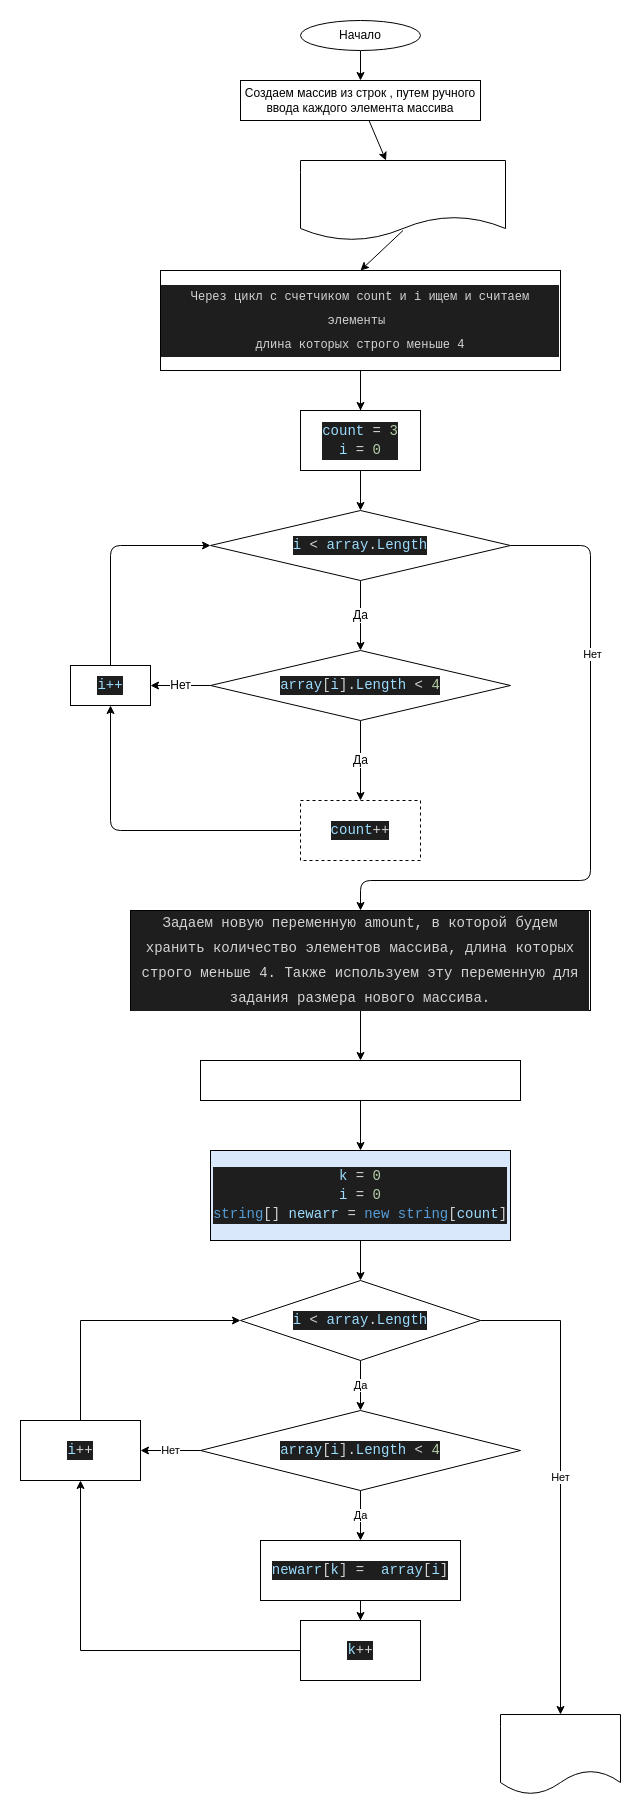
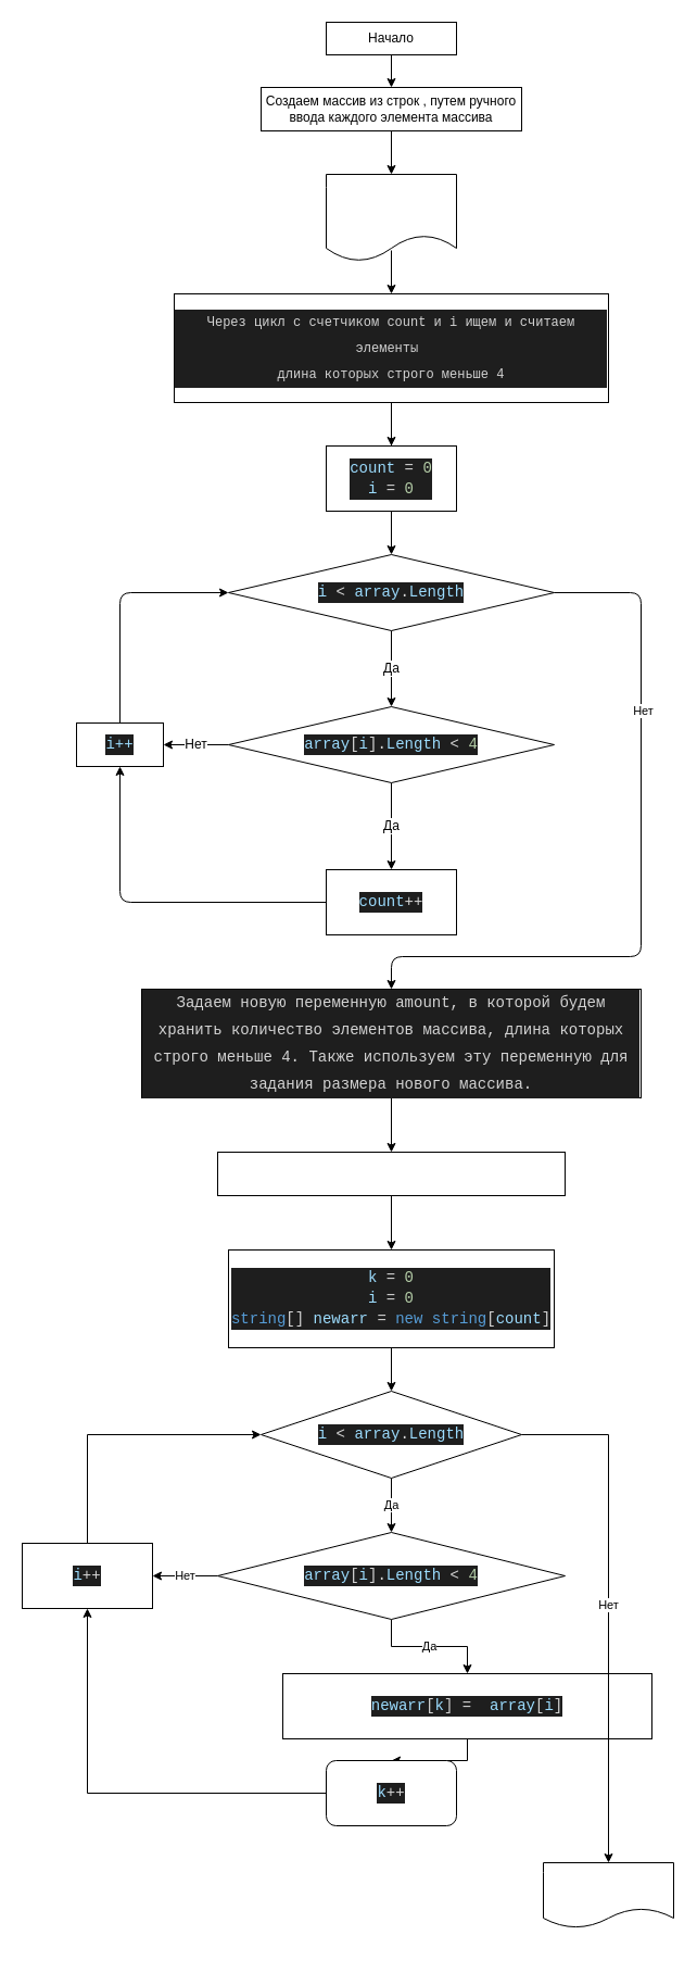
  <mxCell id="0" />
  <mxCell id="1" parent="0" />
  <mxCell id="2" value="" style="edgeStyle=none;html=1;" parent="1" source="3" target="5" edge="1"><mxGeometry relative="1" as="geometry" /></mxCell>
- <mxCell id="3" value="Начало" style="ellipse;whiteSpace=wrap;html=1;" parent="1" vertex="1"><mxGeometry x="300" y="20" width="120" height="30" as="geometry" /></mxCell>
+ <mxCell id="3" value="Начало" style="whiteSpace=wrap;html=1;rounded=0;" parent="1" vertex="1"><mxGeometry x="300" y="20" width="120" height="30" as="geometry" /></mxCell>
  <mxCell id="4" value="" style="edgeStyle=none;html=1;fontSize=14;fontColor=#FFFFFF;" parent="1" source="5" target="27" edge="1"><mxGeometry relative="1" as="geometry" /></mxCell>
  <mxCell id="5" value="Создаем массив из строк , путем ручного ввода каждого элемента массива" style="rounded=0;whiteSpace=wrap;html=1;" parent="1" vertex="1"><mxGeometry x="240" y="80" width="240" height="40" as="geometry" /></mxCell>
  <mxCell id="6" value="" style="edgeStyle=none;html=1;fontSize=12;fontColor=#FFFFFF;" parent="1" source="8" target="12" edge="1"><mxGeometry relative="1" as="geometry" /></mxCell>
  <mxCell id="7" value="" style="edgeStyle=orthogonalEdgeStyle;rounded=0;orthogonalLoop=1;jettySize=auto;html=1;fontColor=#000000;" parent="1" source="8" target="28" edge="1"><mxGeometry relative="1" as="geometry" /></mxCell>
  <mxCell id="8" value="&lt;div style=&quot;color: rgb(212 , 212 , 212) ; background-color: rgb(30 , 30 , 30) ; font-family: &amp;quot;consolas&amp;quot; , &amp;quot;courier new&amp;quot; , monospace ; line-height: 24px&quot;&gt;&lt;div style=&quot;line-height: 24px&quot;&gt;Через цикл с счетчиком count и i ищем и считаем элементы&amp;nbsp;&lt;/div&gt;&lt;div style=&quot;line-height: 24px&quot;&gt;длина которых строго меньше 4&lt;/div&gt;&lt;/div&gt;" style="rounded=0;whiteSpace=wrap;html=1;" parent="1" vertex="1"><mxGeometry x="160" y="270" width="400" height="100" as="geometry" /></mxCell>
  <mxCell id="9" value="Да" style="edgeStyle=none;html=1;fontSize=12;fontColor=#000000;" parent="1" source="12" target="15" edge="1"><mxGeometry relative="1" as="geometry"><Array as="points" /></mxGeometry></mxCell>
  <mxCell id="10" style="edgeStyle=none;html=1;exitX=1;exitY=0.5;exitDx=0;exitDy=0;entryX=0.5;entryY=0;entryDx=0;entryDy=0;fontSize=12;fontColor=#FFFFFF;" parent="1" source="12" target="21" edge="1"><mxGeometry relative="1" as="geometry"><Array as="points"><mxPoint x="590" y="545" /><mxPoint x="590" y="880" /><mxPoint x="360" y="880" /></Array></mxGeometry></mxCell>
  <mxCell id="11" value="Нет" style="edgeLabel;html=1;align=center;verticalAlign=middle;resizable=0;points=[];fontColor=#000000;" parent="10" vertex="1" connectable="0"><mxGeometry x="-0.443" y="1" relative="1" as="geometry"><mxPoint as="offset" /></mxGeometry></mxCell>
  <mxCell id="12" value="&lt;div style=&quot;color: rgb(212, 212, 212); background-color: rgb(30, 30, 30); font-family: Consolas, &amp;quot;Courier New&amp;quot;, monospace; font-size: 14px; line-height: 19px;&quot;&gt;&lt;span style=&quot;color: #9cdcfe;&quot;&gt;i&lt;/span&gt; &amp;lt; &lt;span style=&quot;color: #9cdcfe;&quot;&gt;array&lt;/span&gt;.&lt;span style=&quot;color: #9cdcfe;&quot;&gt;Length&lt;/span&gt;&lt;/div&gt;" style="rhombus;whiteSpace=wrap;html=1;labelBackgroundColor=none;fontSize=12;fontColor=#FFFFFF;" parent="1" vertex="1"><mxGeometry x="210" y="510" width="300" height="70" as="geometry" /></mxCell>
  <mxCell id="13" value="Да" style="edgeStyle=none;html=1;fontSize=12;fontColor=#000000;" parent="1" source="15" target="17" edge="1"><mxGeometry relative="1" as="geometry" /></mxCell>
  <mxCell id="14" value="Нет" style="edgeStyle=none;html=1;fontSize=12;fontColor=#000000;" parent="1" source="15" target="19" edge="1"><mxGeometry relative="1" as="geometry" /></mxCell>
  <mxCell id="15" value="&lt;div style=&quot;color: rgb(212, 212, 212); background-color: rgb(30, 30, 30); font-family: Consolas, &amp;quot;Courier New&amp;quot;, monospace; font-size: 14px; line-height: 19px;&quot;&gt;&lt;span style=&quot;color: #9cdcfe;&quot;&gt;array&lt;/span&gt;[&lt;span style=&quot;color: #9cdcfe;&quot;&gt;i&lt;/span&gt;].&lt;span style=&quot;color: #9cdcfe;&quot;&gt;Length&lt;/span&gt; &amp;lt; &lt;span style=&quot;color: #b5cea8;&quot;&gt;4&lt;/span&gt;&lt;/div&gt;" style="rhombus;whiteSpace=wrap;html=1;labelBackgroundColor=none;fontSize=12;fontColor=#FFFFFF;" parent="1" vertex="1"><mxGeometry x="210" y="650" width="300" height="70" as="geometry" /></mxCell>
  <mxCell id="16" style="edgeStyle=none;html=1;exitX=0;exitY=0.5;exitDx=0;exitDy=0;entryX=0.5;entryY=1;entryDx=0;entryDy=0;fontSize=12;fontColor=#FFFFFF;" parent="1" source="17" target="19" edge="1"><mxGeometry relative="1" as="geometry"><Array as="points"><mxPoint x="110" y="830" /></Array></mxGeometry></mxCell>
- <mxCell id="17" value="&lt;div style=&quot;color: rgb(212, 212, 212); background-color: rgb(30, 30, 30); font-family: Consolas, &amp;quot;Courier New&amp;quot;, monospace; font-size: 14px; line-height: 19px;&quot;&gt;&lt;span style=&quot;color: #9cdcfe;&quot;&gt;count&lt;/span&gt;++&lt;/div&gt;" style="rounded=0;whiteSpace=wrap;html=1;labelBackgroundColor=none;fontSize=12;fontColor=#FFFFFF;dashed=1;" parent="1" vertex="1"><mxGeometry x="300" y="800" width="120" height="60" as="geometry" /></mxCell>
+ <mxCell id="17" value="&lt;div style=&quot;color: rgb(212, 212, 212); background-color: rgb(30, 30, 30); font-family: Consolas, &amp;quot;Courier New&amp;quot;, monospace; font-size: 14px; line-height: 19px;&quot;&gt;&lt;span style=&quot;color: #9cdcfe;&quot;&gt;count&lt;/span&gt;++&lt;/div&gt;" style="rounded=0;whiteSpace=wrap;html=1;labelBackgroundColor=none;fontSize=12;fontColor=#FFFFFF;" parent="1" vertex="1"><mxGeometry x="300" y="800" width="120" height="60" as="geometry" /></mxCell>
  <mxCell id="18" style="edgeStyle=none;html=1;exitX=0.5;exitY=0;exitDx=0;exitDy=0;entryX=0;entryY=0.5;entryDx=0;entryDy=0;fontSize=12;fontColor=#FFFFFF;" parent="1" source="19" target="12" edge="1"><mxGeometry relative="1" as="geometry"><Array as="points"><mxPoint x="110" y="545" /></Array></mxGeometry></mxCell>
  <mxCell id="19" value="&lt;div style=&quot;background-color: rgb(30, 30, 30); font-family: Consolas, &amp;quot;Courier New&amp;quot;, monospace; font-size: 14px; line-height: 19px;&quot;&gt;&lt;font color=&quot;#9cdcfe&quot;&gt;i++&lt;/font&gt;&lt;/div&gt;" style="rounded=0;whiteSpace=wrap;html=1;labelBackgroundColor=none;fontSize=12;fontColor=#FFFFFF;" parent="1" vertex="1"><mxGeometry x="70" y="665" width="80" height="40" as="geometry" /></mxCell>
  <mxCell id="20" value="" style="edgeStyle=none;html=1;fontSize=12;fontColor=#FFFFFF;" parent="1" source="21" target="23" edge="1"><mxGeometry relative="1" as="geometry" /></mxCell>
  <mxCell id="21" value="&lt;div style=&quot;color: rgb(212 , 212 , 212) ; background-color: rgb(30 , 30 , 30) ; font-family: &amp;quot;consolas&amp;quot; , &amp;quot;courier new&amp;quot; , monospace ; line-height: 24px&quot;&gt;&lt;font style=&quot;font-size: 14px&quot;&gt;Задаем новую переменную amount, в которой будем хранить количество элементов массива, длина которых строго меньше 4. Также используем эту переменную для задания размера нового массива.&lt;/font&gt;&lt;/div&gt;" style="rounded=0;whiteSpace=wrap;html=1;labelBackgroundColor=none;fontSize=12;fontColor=#FFFFFF;" parent="1" vertex="1"><mxGeometry x="130" y="910" width="460" height="100" as="geometry" /></mxCell>
  <mxCell id="22" value="" style="edgeStyle=none;html=1;fontSize=14;fontColor=#FFFFFF;" parent="1" source="23" target="25" edge="1"><mxGeometry relative="1" as="geometry" /></mxCell>
  <mxCell id="23" value="Задаем новый массив строк , в который будем выводит необходимые элементы." style="rounded=0;whiteSpace=wrap;html=1;labelBackgroundColor=none;fontSize=12;fontColor=#FFFFFF;" parent="1" vertex="1"><mxGeometry x="200" y="1060" width="320" height="40" as="geometry" /></mxCell>
  <mxCell id="24" value="" style="edgeStyle=orthogonalEdgeStyle;rounded=0;orthogonalLoop=1;jettySize=auto;html=1;fontColor=#000000;" parent="1" source="25" target="30" edge="1"><mxGeometry relative="1" as="geometry" /></mxCell>
- <mxCell id="25" value="&lt;div style=&quot;color: rgb(212 , 212 , 212) ; background-color: rgb(30 , 30 , 30) ; font-family: &amp;quot;consolas&amp;quot; , &amp;quot;courier new&amp;quot; , monospace ; line-height: 24px&quot;&gt;&lt;div style=&quot;line-height: 24px&quot;&gt;&lt;div style=&quot;font-family: Consolas, &amp;quot;Courier New&amp;quot;, monospace; font-size: 14px; line-height: 19px;&quot;&gt;&lt;span style=&quot;color: #9cdcfe;&quot;&gt;k&lt;/span&gt; = &lt;span style=&quot;color: #b5cea8;&quot;&gt;0&lt;/span&gt;&lt;/div&gt;&lt;div style=&quot;font-family: Consolas, &amp;quot;Courier New&amp;quot;, monospace; font-size: 14px; line-height: 19px;&quot;&gt;&lt;div style=&quot;line-height: 19px;&quot;&gt;&lt;span style=&quot;color: #9cdcfe;&quot;&gt;i&lt;/span&gt; = &lt;span style=&quot;color: #b5cea8;&quot;&gt;0&lt;/span&gt;&lt;/div&gt;&lt;div style=&quot;line-height: 19px;&quot;&gt;&lt;div style=&quot;line-height: 19px;&quot;&gt;&lt;span style=&quot;color: #569cd6;&quot;&gt;string&lt;/span&gt;[] &lt;span style=&quot;color: #9cdcfe;&quot;&gt;newarr&lt;/span&gt; = &lt;span style=&quot;color: #569cd6;&quot;&gt;new&lt;/span&gt; &lt;span style=&quot;color: #569cd6;&quot;&gt;string&lt;/span&gt;[&lt;span style=&quot;color: #9cdcfe;&quot;&gt;count&lt;/span&gt;]&lt;/div&gt;&lt;/div&gt;&lt;/div&gt;&lt;/div&gt;&lt;/div&gt;" style="rounded=0;whiteSpace=wrap;html=1;fillColor=#dae8fc;" parent="1" vertex="1"><mxGeometry x="210" y="1150" width="300" height="90" as="geometry" /></mxCell>
- <mxCell id="26" value="&lt;span&gt;newArray&lt;/span&gt;" style="shape=document;whiteSpace=wrap;html=1;boundedLbl=1;labelBackgroundColor=none;fontSize=14;fontColor=#FFFFFF;" parent="1" vertex="1"><mxGeometry x="500" y="1714" width="120" height="80" as="geometry" /></mxCell>
- <mxCell id="27" value="arr" style="shape=document;whiteSpace=wrap;html=1;boundedLbl=1;labelBackgroundColor=none;fontSize=14;fontColor=#FFFFFF;" parent="1" vertex="1"><mxGeometry x="300" y="160" width="205" height="80" as="geometry" /></mxCell>
- <mxCell id="28" value="&lt;div style=&quot;color: rgb(212, 212, 212); background-color: rgb(30, 30, 30); font-family: Consolas, &amp;quot;Courier New&amp;quot;, monospace; font-size: 14px; line-height: 19px;&quot;&gt;&lt;span style=&quot;color: #9cdcfe;&quot;&gt;count&lt;/span&gt; = &lt;span style=&quot;color: #b5cea8;&quot;&gt;3&lt;/span&gt;&lt;/div&gt;&lt;div style=&quot;color: rgb(212, 212, 212); background-color: rgb(30, 30, 30); font-family: Consolas, &amp;quot;Courier New&amp;quot;, monospace; font-size: 14px; line-height: 19px;&quot;&gt;&lt;div style=&quot;line-height: 19px;&quot;&gt;&lt;span style=&quot;color: #9cdcfe;&quot;&gt;i&lt;/span&gt; = &lt;span style=&quot;color: #b5cea8;&quot;&gt;0&lt;/span&gt;&lt;/div&gt;&lt;/div&gt;" style="whiteSpace=wrap;html=1;rounded=0;" parent="1" vertex="1"><mxGeometry x="300" y="410" width="120" height="60" as="geometry" /></mxCell>
+ <mxCell id="25" value="&lt;div style=&quot;color: rgb(212 , 212 , 212) ; background-color: rgb(30 , 30 , 30) ; font-family: &amp;quot;consolas&amp;quot; , &amp;quot;courier new&amp;quot; , monospace ; line-height: 24px&quot;&gt;&lt;div style=&quot;line-height: 24px&quot;&gt;&lt;div style=&quot;font-family: Consolas, &amp;quot;Courier New&amp;quot;, monospace; font-size: 14px; line-height: 19px;&quot;&gt;&lt;span style=&quot;color: #9cdcfe;&quot;&gt;k&lt;/span&gt; = &lt;span style=&quot;color: #b5cea8;&quot;&gt;0&lt;/span&gt;&lt;/div&gt;&lt;div style=&quot;font-family: Consolas, &amp;quot;Courier New&amp;quot;, monospace; font-size: 14px; line-height: 19px;&quot;&gt;&lt;div style=&quot;line-height: 19px;&quot;&gt;&lt;span style=&quot;color: #9cdcfe;&quot;&gt;i&lt;/span&gt; = &lt;span style=&quot;color: #b5cea8;&quot;&gt;0&lt;/span&gt;&lt;/div&gt;&lt;div style=&quot;line-height: 19px;&quot;&gt;&lt;div style=&quot;line-height: 19px;&quot;&gt;&lt;span style=&quot;color: #569cd6;&quot;&gt;string&lt;/span&gt;[] &lt;span style=&quot;color: #9cdcfe;&quot;&gt;newarr&lt;/span&gt; = &lt;span style=&quot;color: #569cd6;&quot;&gt;new&lt;/span&gt; &lt;span style=&quot;color: #569cd6;&quot;&gt;string&lt;/span&gt;[&lt;span style=&quot;color: #9cdcfe;&quot;&gt;count&lt;/span&gt;]&lt;/div&gt;&lt;/div&gt;&lt;/div&gt;&lt;/div&gt;&lt;/div&gt;" style="rounded=0;whiteSpace=wrap;html=1;" parent="1" vertex="1"><mxGeometry x="210" y="1150" width="300" height="90" as="geometry" /></mxCell>
+ <mxCell id="26" value="&lt;span&gt;newArray&lt;/span&gt;" style="shape=document;whiteSpace=wrap;html=1;boundedLbl=1;labelBackgroundColor=none;fontSize=14;fontColor=#FFFFFF;" parent="1" vertex="1"><mxGeometry x="500" y="1714" width="120" height="60" as="geometry" /></mxCell>
+ <mxCell id="27" value="arr" style="shape=document;whiteSpace=wrap;html=1;boundedLbl=1;labelBackgroundColor=none;fontSize=14;fontColor=#FFFFFF;" parent="1" vertex="1"><mxGeometry x="300" y="160" width="120" height="80" as="geometry" /></mxCell>
+ <mxCell id="28" value="&lt;div style=&quot;color: rgb(212, 212, 212); background-color: rgb(30, 30, 30); font-family: Consolas, &amp;quot;Courier New&amp;quot;, monospace; font-size: 14px; line-height: 19px;&quot;&gt;&lt;span style=&quot;color: #9cdcfe;&quot;&gt;count&lt;/span&gt; = &lt;span style=&quot;color: #b5cea8;&quot;&gt;0&lt;/span&gt;&lt;/div&gt;&lt;div style=&quot;color: rgb(212, 212, 212); background-color: rgb(30, 30, 30); font-family: Consolas, &amp;quot;Courier New&amp;quot;, monospace; font-size: 14px; line-height: 19px;&quot;&gt;&lt;div style=&quot;line-height: 19px;&quot;&gt;&lt;span style=&quot;color: #9cdcfe;&quot;&gt;i&lt;/span&gt; = &lt;span style=&quot;color: #b5cea8;&quot;&gt;0&lt;/span&gt;&lt;/div&gt;&lt;/div&gt;" style="whiteSpace=wrap;html=1;rounded=0;" parent="1" vertex="1"><mxGeometry x="300" y="410" width="120" height="60" as="geometry" /></mxCell>
  <mxCell id="29" value="Да" style="edgeStyle=orthogonalEdgeStyle;rounded=0;orthogonalLoop=1;jettySize=auto;html=1;fontColor=#000000;" parent="1" source="30" target="33" edge="1"><mxGeometry relative="1" as="geometry" /></mxCell>
  <mxCell id="30" value="&lt;div style=&quot;color: rgb(212, 212, 212); background-color: rgb(30, 30, 30); font-family: Consolas, &amp;quot;Courier New&amp;quot;, monospace; font-size: 14px; line-height: 19px;&quot;&gt;&lt;span style=&quot;color: #9cdcfe;&quot;&gt;i&lt;/span&gt; &amp;lt; &lt;span style=&quot;color: #9cdcfe;&quot;&gt;array&lt;/span&gt;.&lt;span style=&quot;color: #9cdcfe;&quot;&gt;Length&lt;/span&gt;&lt;/div&gt;" style="rhombus;whiteSpace=wrap;html=1;rounded=0;" parent="1" vertex="1"><mxGeometry x="240" y="1280" width="240" height="80" as="geometry" /></mxCell>
  <mxCell id="31" value="Да" style="edgeStyle=orthogonalEdgeStyle;rounded=0;orthogonalLoop=1;jettySize=auto;html=1;fontColor=#000000;" parent="1" source="33" target="35" edge="1"><mxGeometry relative="1" as="geometry" /></mxCell>
  <mxCell id="32" value="Нет" style="edgeStyle=orthogonalEdgeStyle;rounded=0;orthogonalLoop=1;jettySize=auto;html=1;fontColor=#000000;" parent="1" source="33" target="37" edge="1"><mxGeometry relative="1" as="geometry" /></mxCell>
  <mxCell id="33" value="&lt;div style=&quot;color: rgb(212, 212, 212); background-color: rgb(30, 30, 30); font-family: Consolas, &amp;quot;Courier New&amp;quot;, monospace; font-size: 14px; line-height: 19px;&quot;&gt;&lt;span style=&quot;color: #9cdcfe;&quot;&gt;array&lt;/span&gt;[&lt;span style=&quot;color: #9cdcfe;&quot;&gt;i&lt;/span&gt;].&lt;span style=&quot;color: #9cdcfe;&quot;&gt;Length&lt;/span&gt; &amp;lt; &lt;span style=&quot;color: #b5cea8;&quot;&gt;4&lt;/span&gt;&lt;/div&gt;" style="rhombus;whiteSpace=wrap;html=1;rounded=0;" parent="1" vertex="1"><mxGeometry x="200" y="1410" width="320" height="80" as="geometry" /></mxCell>
  <mxCell id="34" value="" style="edgeStyle=orthogonalEdgeStyle;rounded=0;orthogonalLoop=1;jettySize=auto;html=1;fontColor=#000000;" parent="1" source="35" target="36" edge="1"><mxGeometry relative="1" as="geometry" /></mxCell>
- <mxCell id="35" value="&lt;div style=&quot;color: rgb(212, 212, 212); background-color: rgb(30, 30, 30); font-family: Consolas, &amp;quot;Courier New&amp;quot;, monospace; font-size: 14px; line-height: 19px;&quot;&gt;&lt;span style=&quot;color: #9cdcfe;&quot;&gt;newarr&lt;/span&gt;[&lt;span style=&quot;color: #9cdcfe;&quot;&gt;k&lt;/span&gt;] = &amp;nbsp;&lt;span style=&quot;color: #9cdcfe;&quot;&gt;array&lt;/span&gt;[&lt;span style=&quot;color: #9cdcfe;&quot;&gt;i&lt;/span&gt;]&lt;/div&gt;" style="whiteSpace=wrap;html=1;rounded=0;" parent="1" vertex="1"><mxGeometry x="260" y="1540" width="200" height="60" as="geometry" /></mxCell>
- <mxCell id="36" value="&lt;div style=&quot;color: rgb(212, 212, 212); background-color: rgb(30, 30, 30); font-family: Consolas, &amp;quot;Courier New&amp;quot;, monospace; font-size: 14px; line-height: 19px;&quot;&gt;&lt;span style=&quot;color: #9cdcfe;&quot;&gt;k&lt;/span&gt;++&lt;/div&gt;" style="whiteSpace=wrap;html=1;rounded=0;" parent="1" vertex="1"><mxGeometry x="300" y="1620" width="120" height="60" as="geometry" /></mxCell>
+ <mxCell id="35" value="&lt;div style=&quot;color: rgb(212, 212, 212); background-color: rgb(30, 30, 30); font-family: Consolas, &amp;quot;Courier New&amp;quot;, monospace; font-size: 14px; line-height: 19px;&quot;&gt;&lt;span style=&quot;color: #9cdcfe;&quot;&gt;newarr&lt;/span&gt;[&lt;span style=&quot;color: #9cdcfe;&quot;&gt;k&lt;/span&gt;] = &amp;nbsp;&lt;span style=&quot;color: #9cdcfe;&quot;&gt;array&lt;/span&gt;[&lt;span style=&quot;color: #9cdcfe;&quot;&gt;i&lt;/span&gt;]&lt;/div&gt;" style="whiteSpace=wrap;html=1;rounded=0;" parent="1" vertex="1"><mxGeometry x="260" y="1540" width="340" height="60" as="geometry" /></mxCell>
+ <mxCell id="36" value="&lt;div style=&quot;color: rgb(212, 212, 212); background-color: rgb(30, 30, 30); font-family: Consolas, &amp;quot;Courier New&amp;quot;, monospace; font-size: 14px; line-height: 19px;&quot;&gt;&lt;span style=&quot;color: #9cdcfe;&quot;&gt;k&lt;/span&gt;++&lt;/div&gt;" style="whiteSpace=wrap;html=1;rounded=1;" parent="1" vertex="1"><mxGeometry x="300" y="1620" width="120" height="60" as="geometry" /></mxCell>
  <mxCell id="37" value="&lt;div style=&quot;color: rgb(212, 212, 212); background-color: rgb(30, 30, 30); font-family: Consolas, &amp;quot;Courier New&amp;quot;, monospace; font-size: 14px; line-height: 19px;&quot;&gt;&lt;span style=&quot;color: #9cdcfe;&quot;&gt;i&lt;/span&gt;++&lt;/div&gt;" style="whiteSpace=wrap;html=1;rounded=0;" parent="1" vertex="1"><mxGeometry x="20" y="1420" width="120" height="60" as="geometry" /></mxCell>
  <mxCell id="38" value="" style="endArrow=classic;html=1;rounded=0;fontColor=#000000;exitX=0;exitY=0.5;exitDx=0;exitDy=0;" parent="1" source="36" target="37" edge="1"><mxGeometry width="50" height="50" relative="1" as="geometry"><mxPoint x="300" y="1580" as="sourcePoint" /><mxPoint x="70" y="1580" as="targetPoint" /><Array as="points"><mxPoint x="80" y="1650" /></Array></mxGeometry></mxCell>
  <mxCell id="39" value="" style="endArrow=classic;html=1;rounded=0;fontColor=#000000;exitX=0.5;exitY=0;exitDx=0;exitDy=0;entryX=0;entryY=0.5;entryDx=0;entryDy=0;" parent="1" source="37" target="30" edge="1"><mxGeometry width="50" height="50" relative="1" as="geometry"><mxPoint x="300" y="1480" as="sourcePoint" /><mxPoint x="80" y="1320" as="targetPoint" /><Array as="points"><mxPoint x="80" y="1320" /></Array></mxGeometry></mxCell>
  <mxCell id="40" value="Нет" style="endArrow=classic;html=1;rounded=0;fontColor=#000000;exitX=1;exitY=0.5;exitDx=0;exitDy=0;entryX=0.5;entryY=0;entryDx=0;entryDy=0;" parent="1" source="30" target="26" edge="1"><mxGeometry width="50" height="50" relative="1" as="geometry"><mxPoint x="300" y="1480" as="sourcePoint" /><mxPoint x="480" y="1650" as="targetPoint" /><Array as="points"><mxPoint x="560" y="1320" /></Array></mxGeometry></mxCell>
  <mxCell id="41" value="" style="endArrow=classic;html=1;rounded=0;fontColor=#000000;entryX=0.5;entryY=0;entryDx=0;entryDy=0;exitX=0.5;exitY=0.875;exitDx=0;exitDy=0;exitPerimeter=0;" parent="1" source="27" target="8" edge="1"><mxGeometry width="50" height="50" relative="1" as="geometry"><mxPoint x="300" y="280" as="sourcePoint" /><mxPoint x="350" y="230" as="targetPoint" /></mxGeometry></mxCell>
